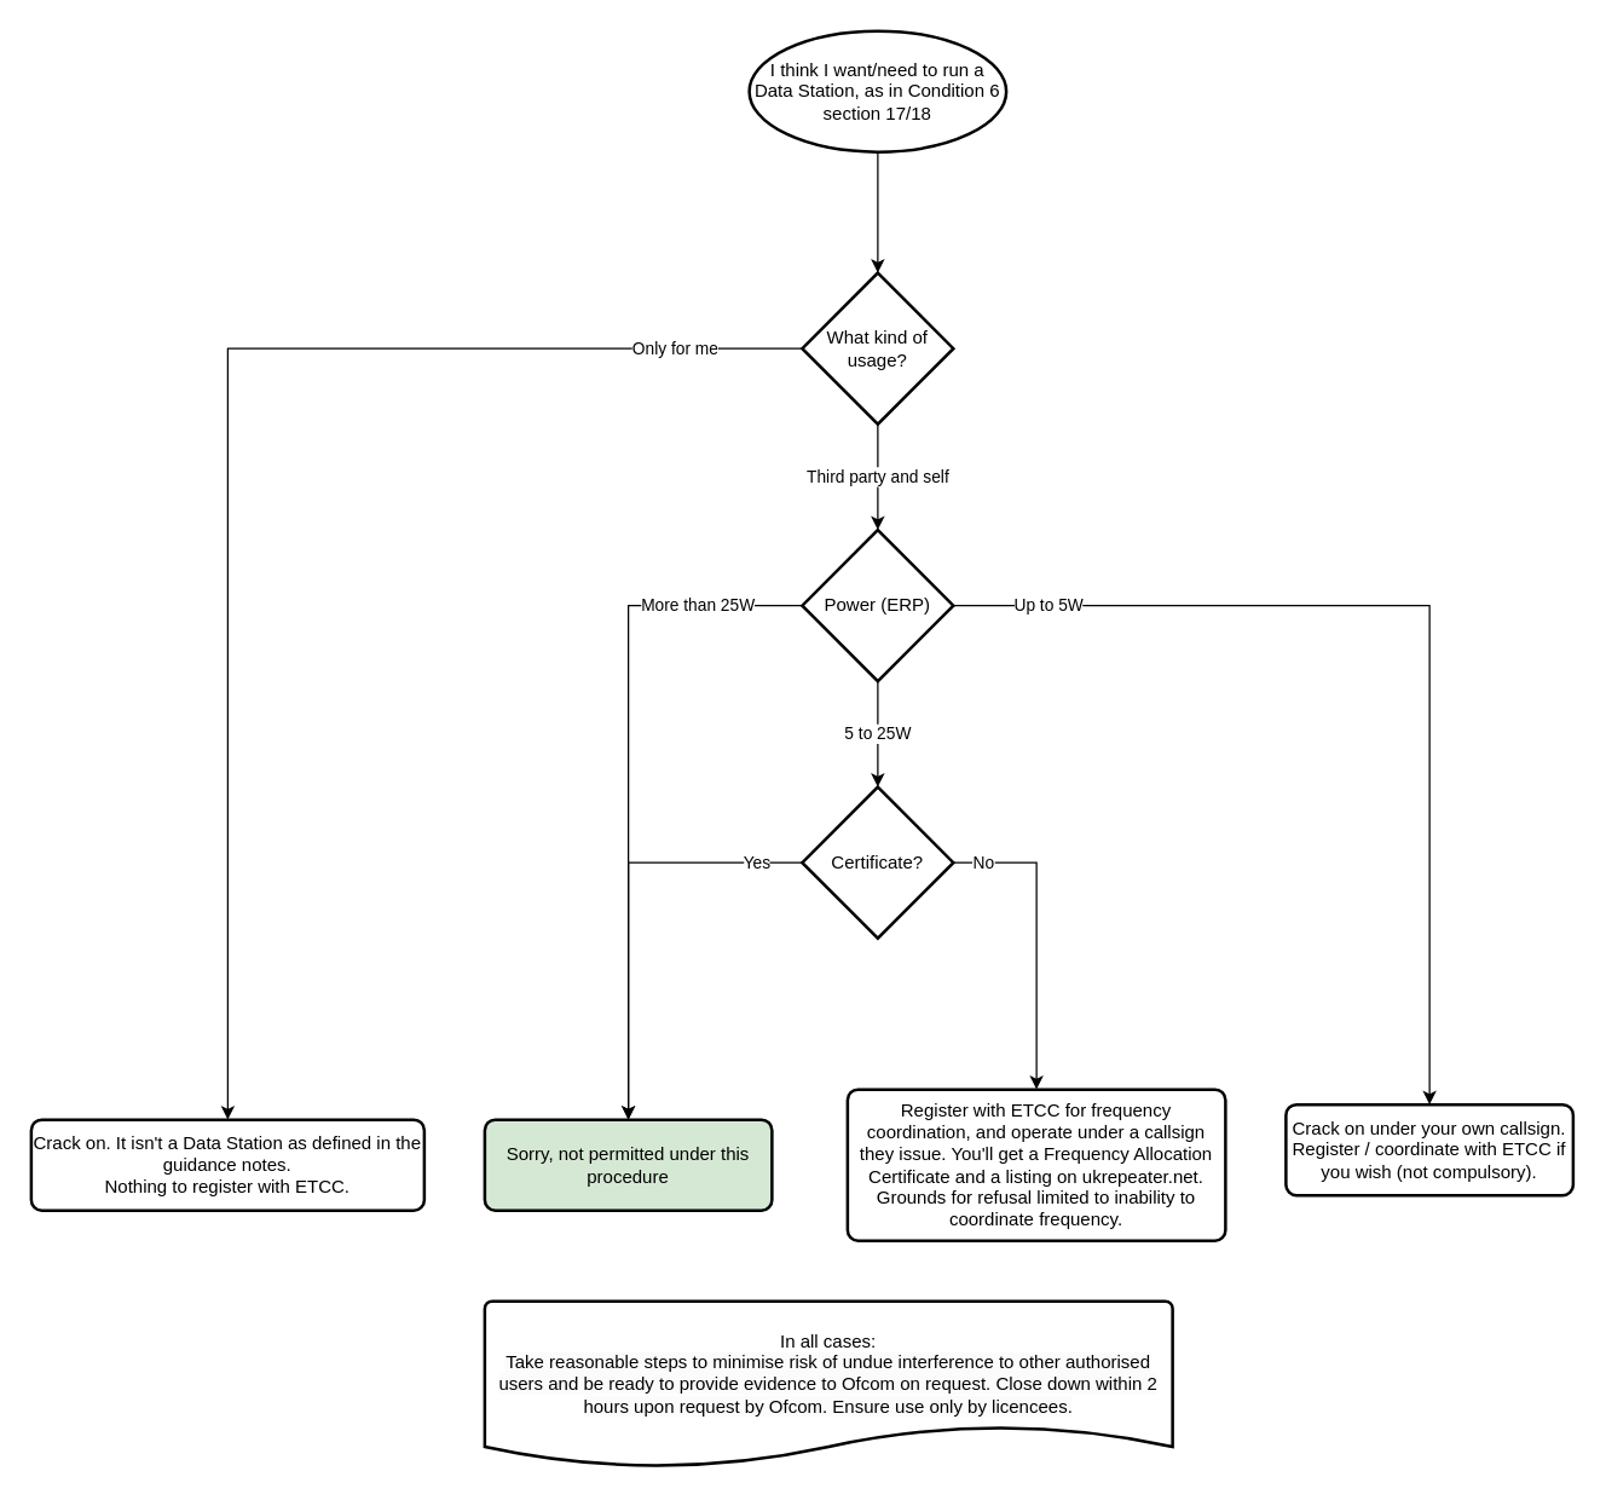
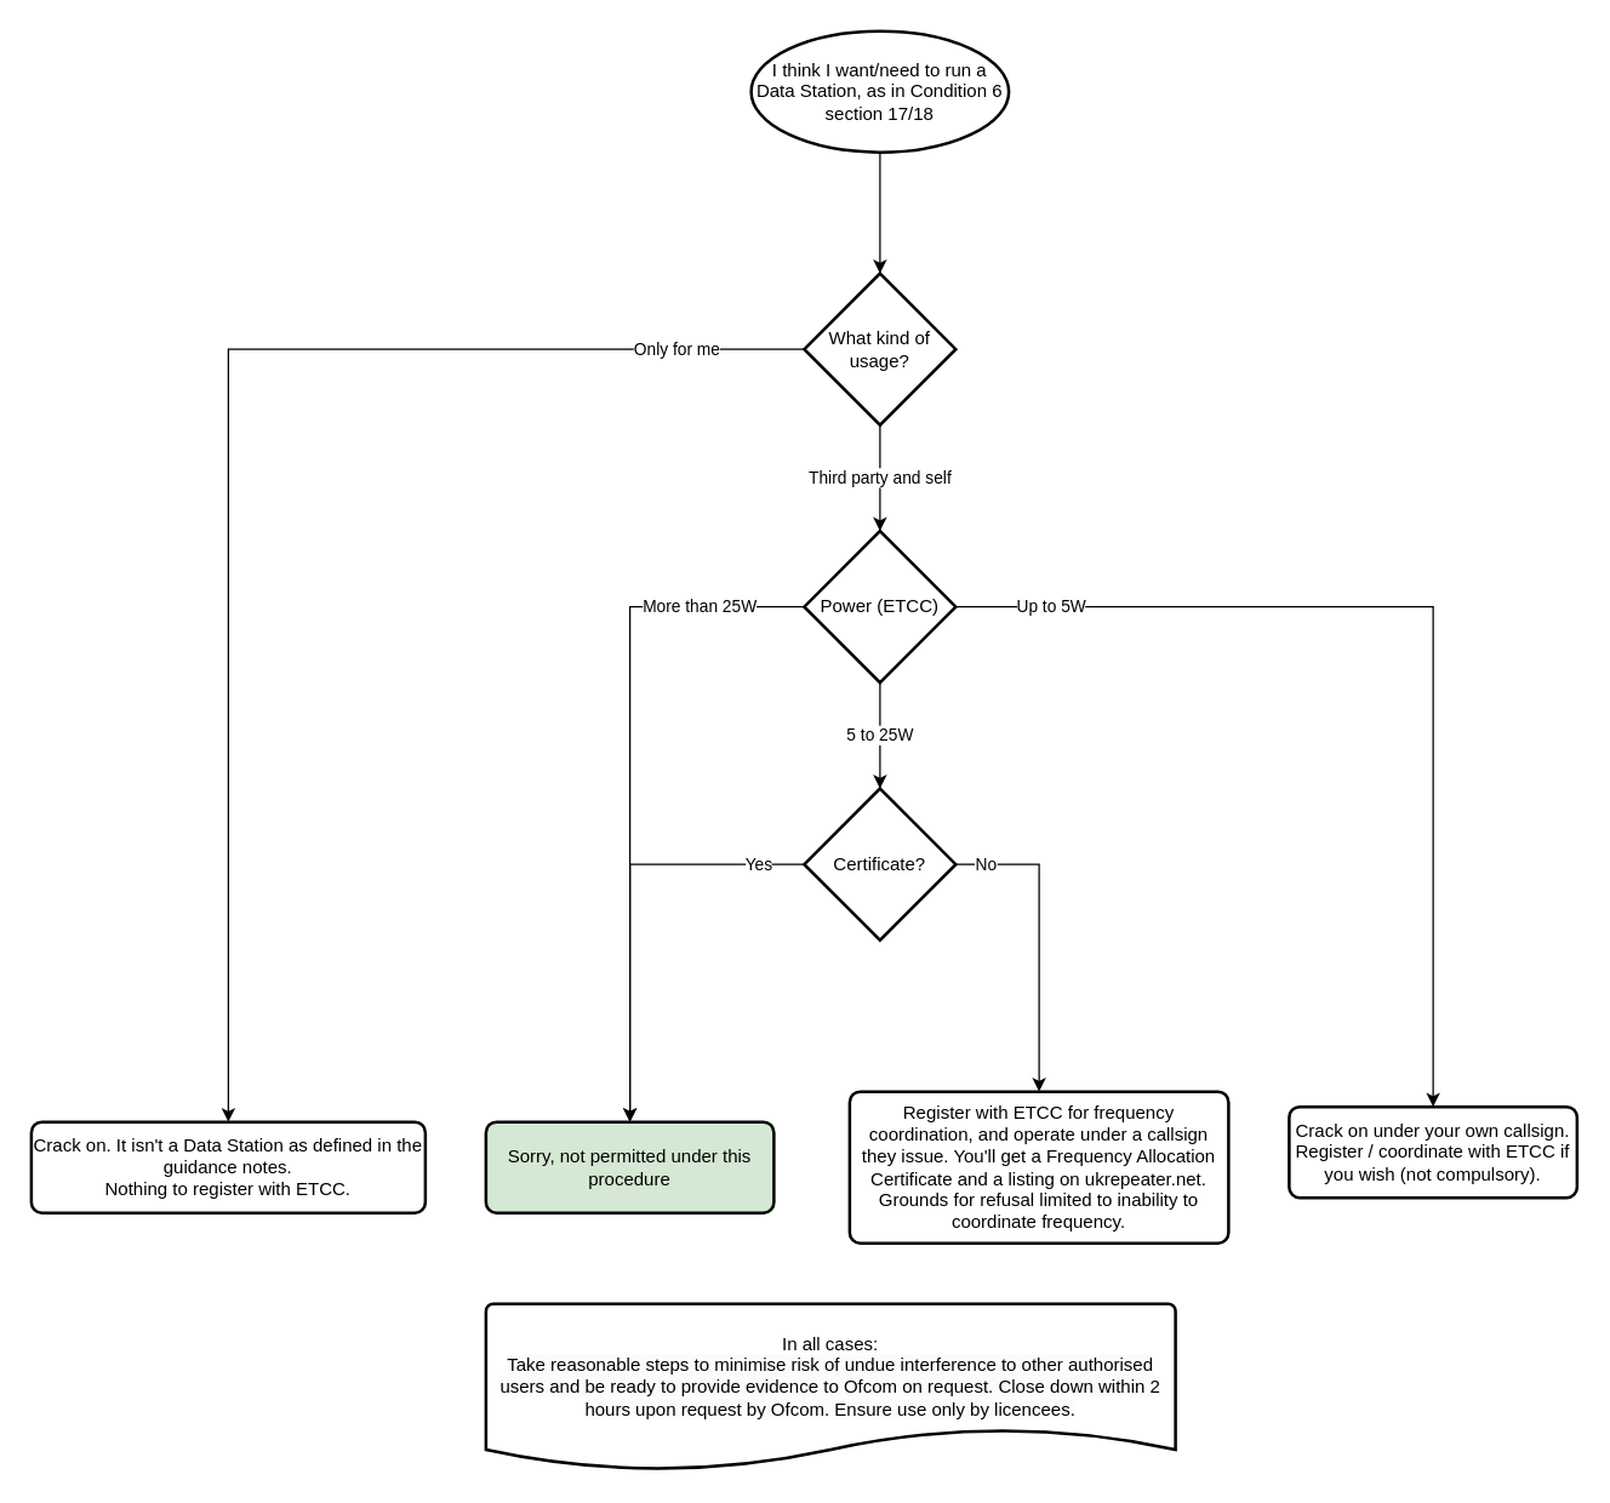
  <mxCell id="0" />
  <mxCell id="1" parent="0" />
  <mxCell id="2" value="Crack on. It isn't a Data Station as defined in the guidance notes.&lt;br&gt;Nothing to register with ETCC." style="rounded=1;whiteSpace=wrap;html=1;absoluteArcSize=1;arcSize=14;strokeWidth=2;" vertex="1" parent="1"><mxGeometry x="20" y="740" width="260" height="60" as="geometry" /></mxCell>
  <mxCell id="3" value="Crack on under your own callsign.&lt;br&gt;Register / coordinate with ETCC if you wish (not compulsory)." style="rounded=1;whiteSpace=wrap;html=1;absoluteArcSize=1;arcSize=14;strokeWidth=2;" vertex="1" parent="1"><mxGeometry x="850" y="730" width="190" height="60" as="geometry" /></mxCell>
  <mxCell id="4" value="Register with ETCC for frequency coordination, and operate under a callsign they issue. You'll get a Frequency Allocation Certificate and a listing on ukrepeater.net. Grounds for refusal limited to inability to coordinate frequency." style="rounded=1;whiteSpace=wrap;html=1;absoluteArcSize=1;arcSize=14;strokeWidth=2;" vertex="1" parent="1"><mxGeometry x="560" y="720" width="250" height="100" as="geometry" /></mxCell>
  <mxCell id="5" value="Sorry, not permitted under this procedure" style="rounded=1;whiteSpace=wrap;html=1;absoluteArcSize=1;arcSize=14;strokeWidth=2;fillColor=#d5e8d4;" vertex="1" parent="1"><mxGeometry y="740" width="190" height="60" as="geometry" x="320" /></mxCell>
  <mxCell id="6" value="I think I want/need to run a Data Station, as in Condition 6 section 17/18" style="strokeWidth=2;html=1;shape=mxgraph.flowchart.start_1;whiteSpace=wrap;" vertex="1" parent="1"><mxGeometry x="495" y="20" width="170" height="80" as="geometry" /></mxCell>
  <mxCell id="7" value="Only for me" style="edgeStyle=orthogonalEdgeStyle;rounded=0;orthogonalLoop=1;jettySize=auto;html=1;exitX=0;exitY=0.5;exitDx=0;exitDy=0;exitPerimeter=0;entryX=0.5;entryY=0;entryDx=0;entryDy=0;" edge="1" parent="1" source="8" target="2"><mxGeometry x="-0.811" relative="1" as="geometry"><mxPoint as="offset" /></mxGeometry></mxCell>
  <mxCell id="8" value="What kind of usage?" style="strokeWidth=2;html=1;shape=mxgraph.flowchart.decision;whiteSpace=wrap;" vertex="1" parent="1"><mxGeometry x="530" y="180" width="100" height="100" as="geometry" /></mxCell>
  <mxCell id="9" value="Third party and self" style="edgeStyle=orthogonalEdgeStyle;rounded=0;orthogonalLoop=1;jettySize=auto;html=1;exitX=0.5;exitY=1;exitDx=0;exitDy=0;exitPerimeter=0;" edge="1" parent="1" source="8" target="13"><mxGeometry relative="1" as="geometry"><mxPoint x="520" y="360" as="targetPoint" /></mxGeometry></mxCell>
  <mxCell id="10" style="edgeStyle=orthogonalEdgeStyle;rounded=0;orthogonalLoop=1;jettySize=auto;html=1;exitX=0.5;exitY=1;exitDx=0;exitDy=0;exitPerimeter=0;entryX=0.5;entryY=0;entryDx=0;entryDy=0;entryPerimeter=0;" edge="1" parent="1" source="6" target="8"><mxGeometry relative="1" as="geometry" /></mxCell>
  <mxCell id="11" value="More than 25W" style="edgeStyle=orthogonalEdgeStyle;rounded=0;orthogonalLoop=1;jettySize=auto;html=1;exitX=0;exitY=0.5;exitDx=0;exitDy=0;exitPerimeter=0;entryX=0.5;entryY=0;entryDx=0;entryDy=0;" edge="1" parent="1" source="13" target="5"><mxGeometry x="-0.692" relative="1" as="geometry"><mxPoint x="1" as="offset" /></mxGeometry></mxCell>
  <mxCell id="12" value="Up to 5W" style="edgeStyle=orthogonalEdgeStyle;rounded=0;orthogonalLoop=1;jettySize=auto;html=1;exitX=1;exitY=0.5;exitDx=0;exitDy=0;exitPerimeter=0;entryX=0.5;entryY=0;entryDx=0;entryDy=0;" edge="1" parent="1" source="13" target="3"><mxGeometry x="-0.807" relative="1" as="geometry"><mxPoint x="1" as="offset" /></mxGeometry></mxCell>
- <mxCell id="13" value="Power (ERP)" style="strokeWidth=2;html=1;shape=mxgraph.flowchart.decision;whiteSpace=wrap;" vertex="1" parent="1"><mxGeometry x="530" y="350" width="100" height="100" as="geometry" /></mxCell>
+ <mxCell id="13" value="Power (ETCC)" style="strokeWidth=2;html=1;shape=mxgraph.flowchart.decision;whiteSpace=wrap;" vertex="1" parent="1"><mxGeometry x="530" y="350" width="100" height="100" as="geometry" /></mxCell>
  <mxCell id="14" value="In all cases:&lt;br&gt;&lt;span style=&quot;color: rgb(0, 0, 0); font-family: Helvetica; font-size: 12px; font-style: normal; font-variant-ligatures: normal; font-variant-caps: normal; font-weight: 400; letter-spacing: normal; orphans: 2; text-align: center; text-indent: 0px; text-transform: none; widows: 2; word-spacing: 0px; -webkit-text-stroke-width: 0px; background-color: rgb(251, 251, 251); text-decoration-thickness: initial; text-decoration-style: initial; text-decoration-color: initial; float: none; display: inline !important;&quot;&gt;Take reasonable steps to minimise risk of undue interference to other authorised users and be ready to provide evidence to Ofcom on request. Close down within 2 hours upon request by Ofcom. Ensure use only by licencees.&lt;/span&gt;&lt;div&gt;&lt;br/&gt;&lt;/div&gt;" style="strokeWidth=2;html=1;shape=mxgraph.flowchart.document2;whiteSpace=wrap;size=0.25;" vertex="1" parent="1"><mxGeometry y="860" width="455" height="110" as="geometry" x="320" /></mxCell>
  <mxCell id="15" value="Yes" style="edgeStyle=orthogonalEdgeStyle;rounded=0;orthogonalLoop=1;jettySize=auto;html=1;exitX=0;exitY=0.5;exitDx=0;exitDy=0;exitPerimeter=0;entryX=0.5;entryY=0;entryDx=0;entryDy=0;" edge="1" parent="1" source="17" target="5"><mxGeometry x="-0.789" relative="1" as="geometry"><mxPoint as="offset" /></mxGeometry></mxCell>
  <mxCell id="16" value="No" style="edgeStyle=orthogonalEdgeStyle;rounded=0;orthogonalLoop=1;jettySize=auto;html=1;exitX=1;exitY=0.5;exitDx=0;exitDy=0;exitPerimeter=0;entryX=0.5;entryY=0;entryDx=0;entryDy=0;" edge="1" parent="1" source="17" target="4"><mxGeometry x="-0.805" relative="1" as="geometry"><mxPoint as="offset" /></mxGeometry></mxCell>
  <mxCell id="17" value="Certificate?" style="strokeWidth=2;html=1;shape=mxgraph.flowchart.decision;whiteSpace=wrap;" vertex="1" parent="1"><mxGeometry x="530" y="520" width="100" height="100" as="geometry" /></mxCell>
  <mxCell id="18" value="5 to 25W" style="edgeStyle=orthogonalEdgeStyle;rounded=0;orthogonalLoop=1;jettySize=auto;html=1;exitX=0.5;exitY=1;exitDx=0;exitDy=0;exitPerimeter=0;entryX=0.5;entryY=0;entryDx=0;entryDy=0;entryPerimeter=0;" edge="1" parent="1" source="13" target="17"><mxGeometry relative="1" as="geometry" /></mxCell>
